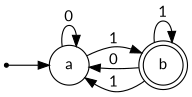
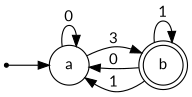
  digraph {
    rankdir=LR
    fontname=Lato
    node [fontname=Lato]
    edge [fontname=Lato]
    S [shape=point]
    a [shape=circle]
    b [shape=doublecircle]
    S -> a
    a -> a [label=0]
-   a -> b [label=1]
+   a -> b [label=3]
    b -> a [label=0]
    b -> a [label=1]
    b -> b [label=1]
  }
